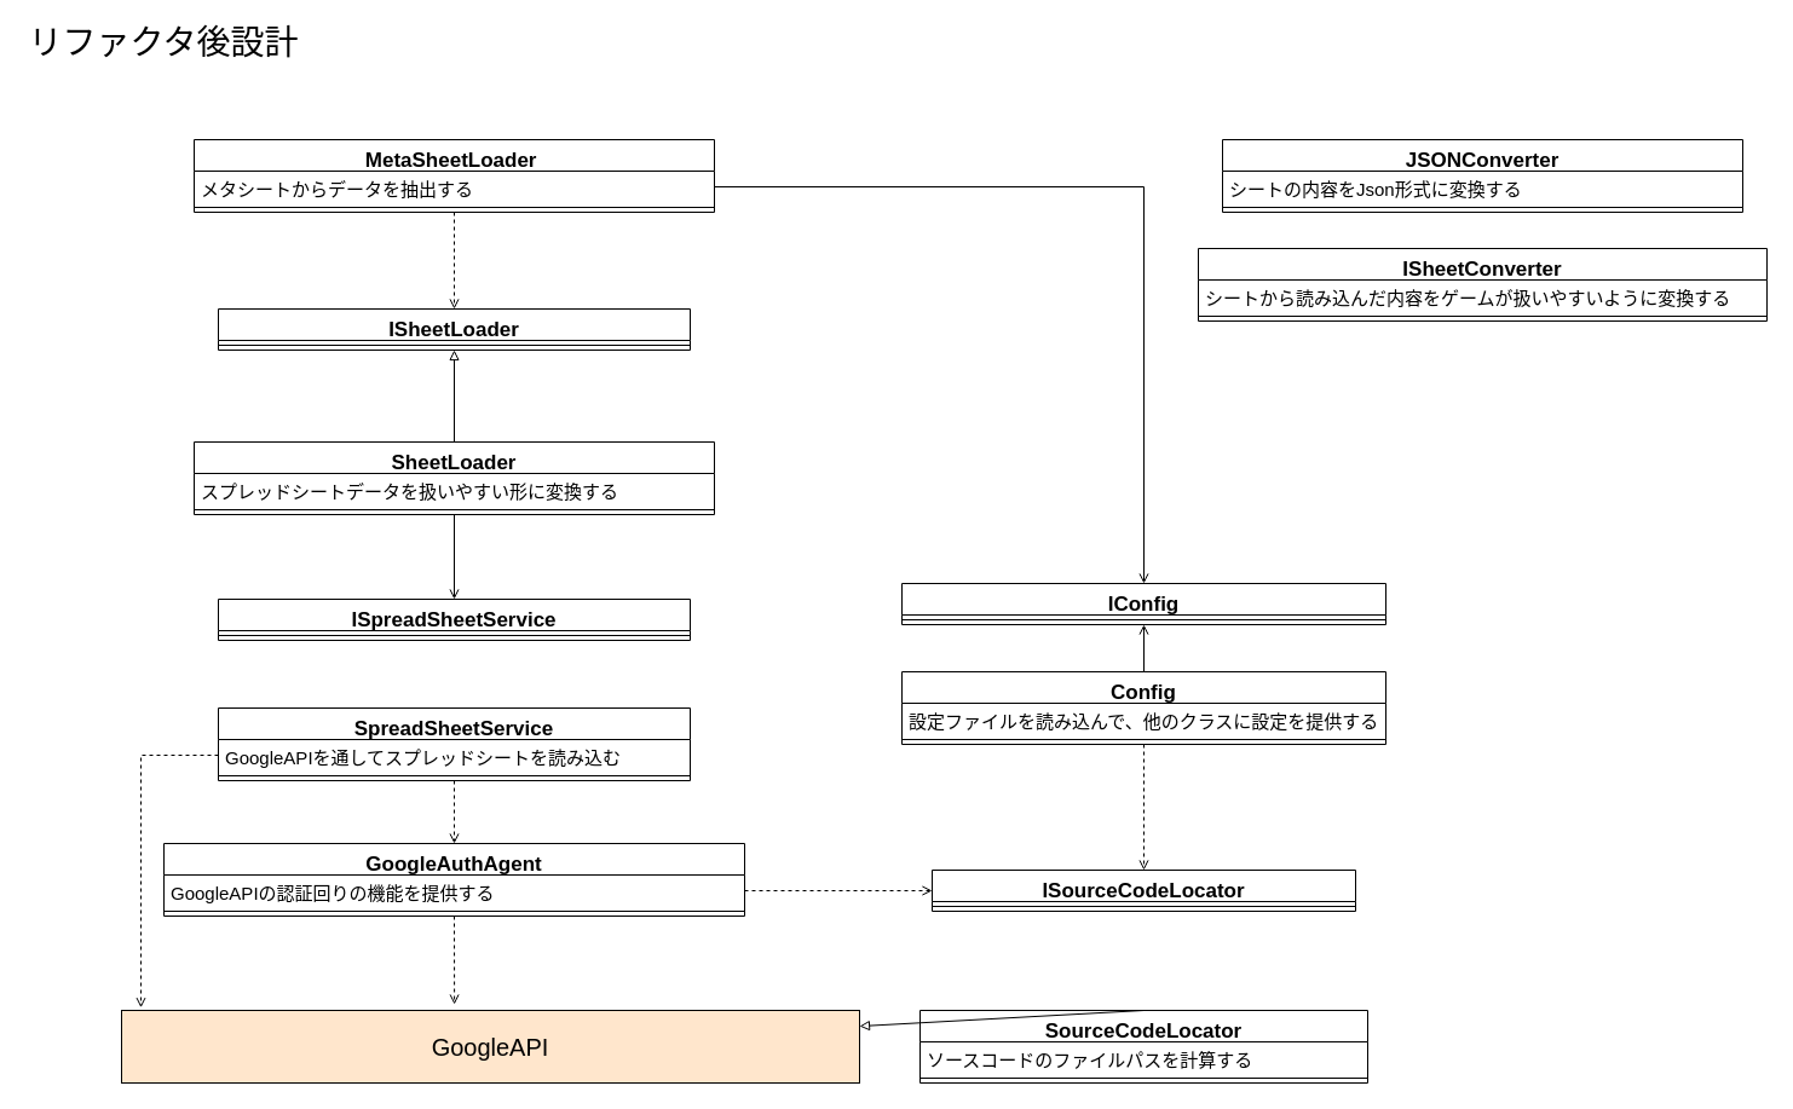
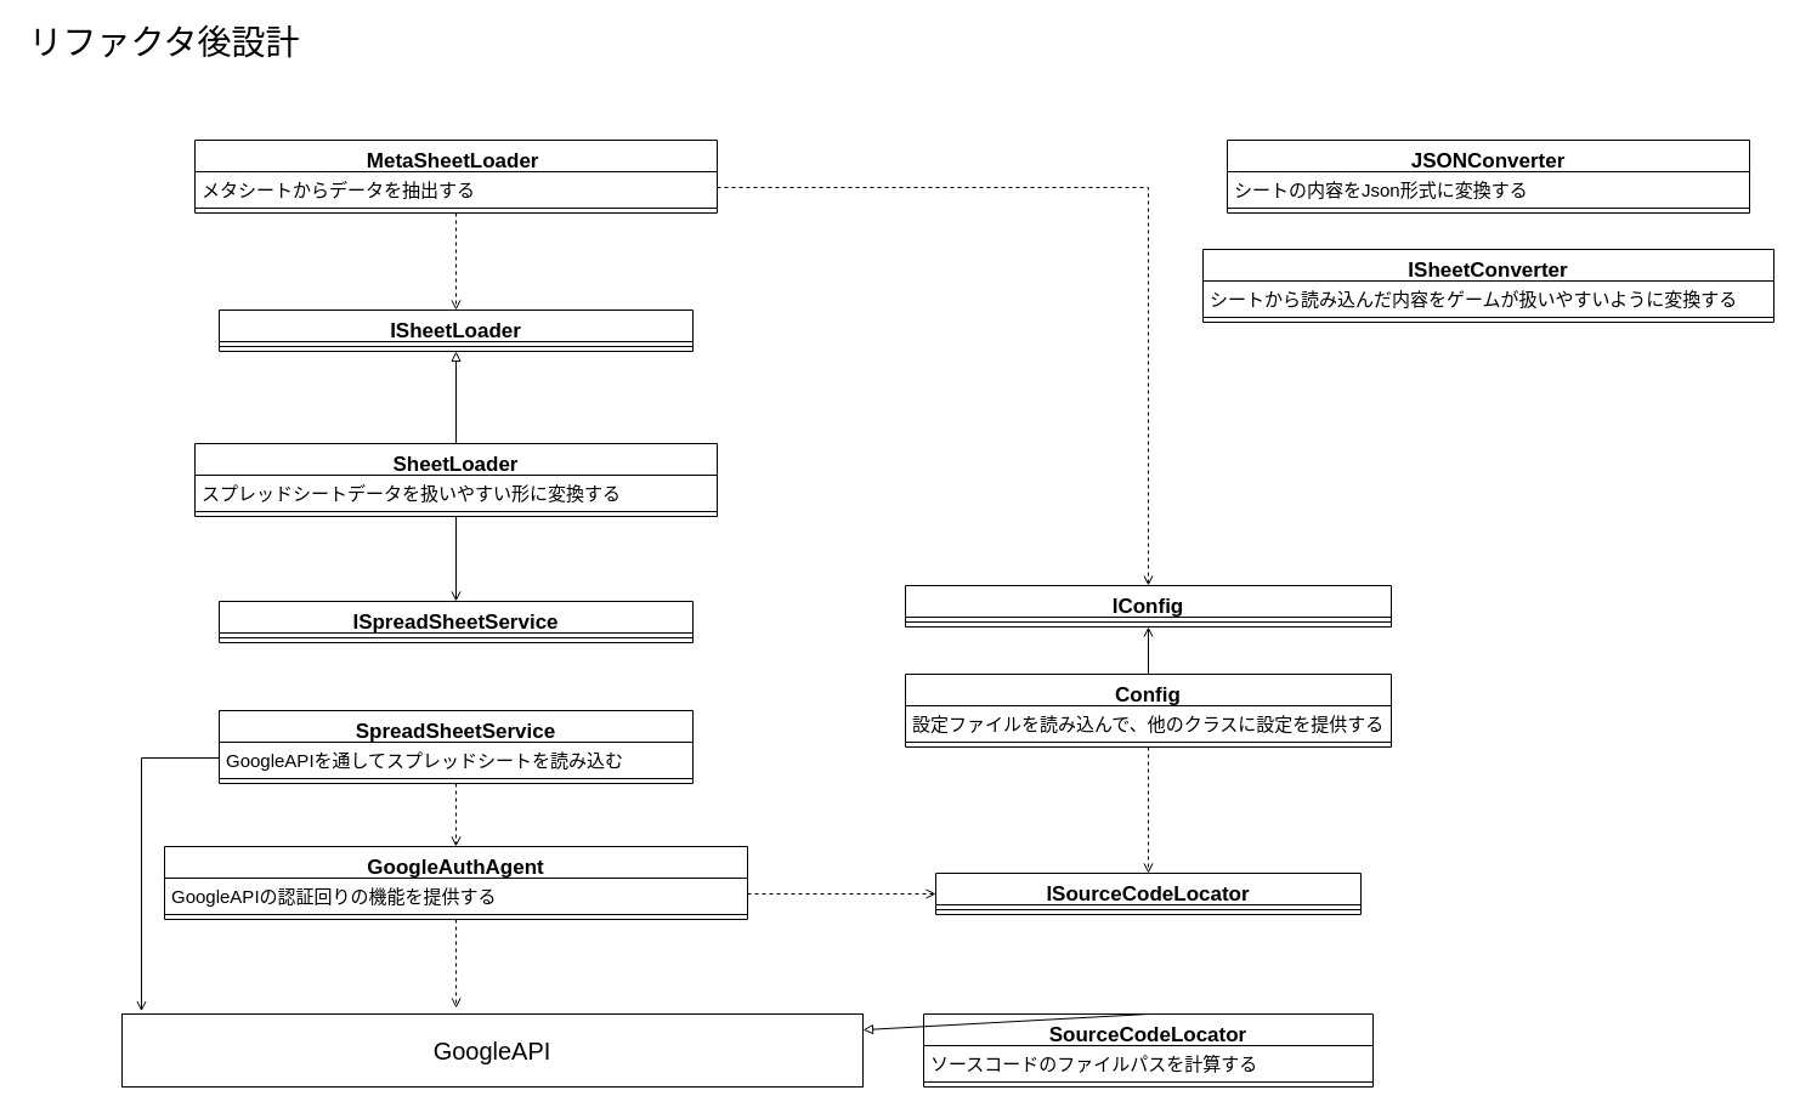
  <mxCell id="0" />
  <mxCell id="1" parent="0" />
  <mxCell id="2" value="&lt;font style=&quot;font-size: 28px;&quot;&gt;リファクタ後設計&lt;/font&gt;" style="text;html=1;strokeColor=none;fillColor=none;align=center;verticalAlign=middle;whiteSpace=wrap;rounded=0;fontSize=28;" parent="1" vertex="1"><mxGeometry x="20" y="20" width="230" height="30" as="geometry" /></mxCell>
- <mxCell id="3" value="&lt;font style=&quot;font-size: 20px;&quot;&gt;GoogleAPI&lt;/font&gt;" style="rounded=0;whiteSpace=wrap;html=1;fontSize=15;fillColor=#ffe6cc;" parent="1" vertex="1"><mxGeometry x="100" y="835" width="610" height="60" as="geometry" /></mxCell>
+ <mxCell id="3" value="&lt;font style=&quot;font-size: 20px;&quot;&gt;GoogleAPI&lt;/font&gt;" style="rounded=0;whiteSpace=wrap;html=1;fontSize=15;" parent="1" vertex="1"><mxGeometry x="100" y="835" width="610" height="60" as="geometry" /></mxCell>
  <mxCell id="4" value="GoogleAuthAgent" style="swimlane;fontStyle=1;align=center;verticalAlign=top;childLayout=stackLayout;horizontal=1;startSize=26;horizontalStack=0;resizeParent=1;resizeParentMax=0;resizeLast=0;collapsible=1;marginBottom=0;fontSize=17;" parent="1" vertex="1"><mxGeometry x="135" y="697" width="480" height="60" as="geometry" /></mxCell>
  <mxCell id="5" value="GoogleAPIの認証回りの機能を提供する" style="text;strokeColor=none;fillColor=none;align=left;verticalAlign=top;spacingLeft=4;spacingRight=4;overflow=hidden;rotatable=0;points=[[0,0.5],[1,0.5]];portConstraint=eastwest;fontSize=15;" parent="4" vertex="1"><mxGeometry y="26" width="480" height="26" as="geometry" /></mxCell>
  <mxCell id="6" value="" style="line;strokeWidth=1;fillColor=none;align=left;verticalAlign=middle;spacingTop=-1;spacingLeft=3;spacingRight=3;rotatable=0;labelPosition=right;points=[];portConstraint=eastwest;fontSize=20;" parent="4" vertex="1"><mxGeometry y="52" width="480" height="8" as="geometry" /></mxCell>
  <mxCell id="7" value="" style="endArrow=open;html=1;rounded=0;fontSize=20;exitX=0.5;exitY=1;exitDx=0;exitDy=0;entryX=0.451;entryY=-0.083;entryDx=0;entryDy=0;entryPerimeter=0;dashed=1;endFill=0;" parent="1" source="4" edge="1"><mxGeometry width="50" height="50" relative="1" as="geometry"><mxPoint x="510" y="665" as="sourcePoint" /><mxPoint x="375.11" y="830.02" as="targetPoint" /></mxGeometry></mxCell>
  <mxCell id="8" value="SpreadSheetService" style="swimlane;fontStyle=1;align=center;verticalAlign=top;childLayout=stackLayout;horizontal=1;startSize=26;horizontalStack=0;resizeParent=1;resizeParentMax=0;resizeLast=0;collapsible=1;marginBottom=0;fontSize=17;" parent="1" vertex="1"><mxGeometry x="180" y="585" width="390" height="60" as="geometry" /></mxCell>
  <mxCell id="9" value="GoogleAPIを通してスプレッドシートを読み込む" style="text;strokeColor=none;fillColor=none;align=left;verticalAlign=top;spacingLeft=4;spacingRight=4;overflow=hidden;rotatable=0;points=[[0,0.5],[1,0.5]];portConstraint=eastwest;fontSize=15;" parent="8" vertex="1"><mxGeometry y="26" width="390" height="26" as="geometry" /></mxCell>
  <mxCell id="10" value="" style="line;strokeWidth=1;fillColor=none;align=left;verticalAlign=middle;spacingTop=-1;spacingLeft=3;spacingRight=3;rotatable=0;labelPosition=right;points=[];portConstraint=eastwest;fontSize=20;" parent="8" vertex="1"><mxGeometry y="52" width="390" height="8" as="geometry" /></mxCell>
  <mxCell id="11" value="" style="endArrow=open;html=1;rounded=0;fontSize=20;exitX=0.5;exitY=1;exitDx=0;exitDy=0;entryX=0.5;entryY=0;entryDx=0;entryDy=0;dashed=1;endFill=0;" parent="1" source="8" target="4" edge="1"><mxGeometry width="50" height="50" relative="1" as="geometry"><mxPoint x="385" y="765" as="sourcePoint" /><mxPoint x="385.11" y="840.02" as="targetPoint" /></mxGeometry></mxCell>
- <mxCell id="12" value="" style="endArrow=open;html=1;rounded=0;fontSize=20;exitX=0;exitY=0.5;exitDx=0;exitDy=0;entryX=0.027;entryY=-0.038;entryDx=0;entryDy=0;dashed=1;endFill=0;entryPerimeter=0;edgeStyle=elbowEdgeStyle;" parent="1" source="9" target="3" edge="1"><mxGeometry width="50" height="50" relative="1" as="geometry"><mxPoint x="385" y="655" as="sourcePoint" /><mxPoint x="385" y="705" as="targetPoint" /><Array as="points"><mxPoint x="116" y="725" /></Array></mxGeometry></mxCell>
+ <mxCell id="12" value="" style="endArrow=open;html=1;rounded=0;fontSize=20;exitX=0;exitY=0.5;exitDx=0;exitDy=0;entryX=0.027;entryY=-0.038;entryDx=0;entryDy=0;dashed=0;endFill=0;entryPerimeter=0;edgeStyle=elbowEdgeStyle;" parent="1" source="9" target="3" edge="1"><mxGeometry width="50" height="50" relative="1" as="geometry"><mxPoint x="385" y="655" as="sourcePoint" /><mxPoint x="385" y="705" as="targetPoint" /><Array as="points"><mxPoint x="116" y="725" /></Array></mxGeometry></mxCell>
  <mxCell id="13" value="ISpreadSheetService" style="swimlane;fontStyle=1;align=center;verticalAlign=top;childLayout=stackLayout;horizontal=1;startSize=26;horizontalStack=0;resizeParent=1;resizeParentMax=0;resizeLast=0;collapsible=1;marginBottom=0;fontSize=17;" parent="1" vertex="1"><mxGeometry x="180" y="495" width="390" height="34" as="geometry" /></mxCell>
  <mxCell id="14" value="" style="line;strokeWidth=1;fillColor=none;align=left;verticalAlign=middle;spacingTop=-1;spacingLeft=3;spacingRight=3;rotatable=0;labelPosition=right;points=[];portConstraint=eastwest;fontSize=20;" parent="13" vertex="1"><mxGeometry y="26" width="390" height="8" as="geometry" /></mxCell>
  <mxCell id="15" value="SheetLoader" style="swimlane;fontStyle=1;align=center;verticalAlign=top;childLayout=stackLayout;horizontal=1;startSize=26;horizontalStack=0;resizeParent=1;resizeParentMax=0;resizeLast=0;collapsible=1;marginBottom=0;fontSize=17;" parent="1" vertex="1"><mxGeometry x="160" y="365" width="430" height="60" as="geometry" /></mxCell>
  <mxCell id="16" value="スプレッドシートデータを扱いやすい形に変換する" style="text;strokeColor=none;fillColor=none;align=left;verticalAlign=top;spacingLeft=4;spacingRight=4;overflow=hidden;rotatable=0;points=[[0,0.5],[1,0.5]];portConstraint=eastwest;fontSize=15;" parent="15" vertex="1"><mxGeometry y="26" width="430" height="26" as="geometry" /></mxCell>
  <mxCell id="17" value="" style="line;strokeWidth=1;fillColor=none;align=left;verticalAlign=middle;spacingTop=-1;spacingLeft=3;spacingRight=3;rotatable=0;labelPosition=right;points=[];portConstraint=eastwest;fontSize=20;" parent="15" vertex="1"><mxGeometry y="52" width="430" height="8" as="geometry" /></mxCell>
  <mxCell id="18" value="" style="endArrow=open;html=1;rounded=0;fontSize=20;exitX=0.5;exitY=1;exitDx=0;exitDy=0;entryX=0.5;entryY=0;entryDx=0;entryDy=0;endFill=0;dashed=0;" parent="1" source="15" target="13" edge="1"><mxGeometry width="50" height="50" relative="1" as="geometry"><mxPoint x="385" y="565" as="sourcePoint" /><mxPoint x="385" y="615" as="targetPoint" /></mxGeometry></mxCell>
  <mxCell id="19" value="MetaSheetLoader " style="swimlane;fontStyle=1;align=center;verticalAlign=top;childLayout=stackLayout;horizontal=1;startSize=26;horizontalStack=0;resizeParent=1;resizeParentMax=0;resizeLast=0;collapsible=1;marginBottom=0;fontSize=17;" parent="1" vertex="1"><mxGeometry x="160" y="115" width="430" height="60" as="geometry" /></mxCell>
  <mxCell id="20" value="メタシートからデータを抽出する" style="text;strokeColor=none;fillColor=none;align=left;verticalAlign=top;spacingLeft=4;spacingRight=4;overflow=hidden;rotatable=0;points=[[0,0.5],[1,0.5]];portConstraint=eastwest;fontSize=15;" parent="19" vertex="1"><mxGeometry y="26" width="430" height="26" as="geometry" /></mxCell>
  <mxCell id="21" value="" style="line;strokeWidth=1;fillColor=none;align=left;verticalAlign=middle;spacingTop=-1;spacingLeft=3;spacingRight=3;rotatable=0;labelPosition=right;points=[];portConstraint=eastwest;fontSize=20;" parent="19" vertex="1"><mxGeometry y="52" width="430" height="8" as="geometry" /></mxCell>
  <mxCell id="22" value="ISheetLoader" style="swimlane;fontStyle=1;align=center;verticalAlign=top;childLayout=stackLayout;horizontal=1;startSize=26;horizontalStack=0;resizeParent=1;resizeParentMax=0;resizeLast=0;collapsible=1;marginBottom=0;fontSize=17;" parent="1" vertex="1"><mxGeometry x="180" y="255" width="390" height="34" as="geometry" /></mxCell>
  <mxCell id="23" value="" style="line;strokeWidth=1;fillColor=none;align=left;verticalAlign=middle;spacingTop=-1;spacingLeft=3;spacingRight=3;rotatable=0;labelPosition=right;points=[];portConstraint=eastwest;fontSize=20;" parent="22" vertex="1"><mxGeometry y="26" width="390" height="8" as="geometry" /></mxCell>
  <mxCell id="24" value="" style="endArrow=block;html=1;rounded=0;fontSize=20;exitX=0.5;exitY=0;exitDx=0;exitDy=0;entryX=0.5;entryY=1;entryDx=0;entryDy=0;endFill=0;" parent="1" source="15" target="22" edge="1"><mxGeometry width="50" height="50" relative="1" as="geometry"><mxPoint x="385" y="595" as="sourcePoint" /><mxPoint x="385" y="539" as="targetPoint" /></mxGeometry></mxCell>
  <mxCell id="25" value="" style="endArrow=open;html=1;rounded=0;fontSize=20;exitX=0.5;exitY=1;exitDx=0;exitDy=0;entryX=0.5;entryY=0;entryDx=0;entryDy=0;endFill=0;dashed=1;" parent="1" source="19" target="22" edge="1"><mxGeometry width="50" height="50" relative="1" as="geometry"><mxPoint x="385" y="435" as="sourcePoint" /><mxPoint x="385" y="505" as="targetPoint" /></mxGeometry></mxCell>
  <mxCell id="26" value="SourceCodeLocator" style="swimlane;fontStyle=1;align=center;verticalAlign=top;childLayout=stackLayout;horizontal=1;startSize=26;horizontalStack=0;resizeParent=1;resizeParentMax=0;resizeLast=0;collapsible=1;marginBottom=0;fontSize=17;" parent="1" vertex="1"><mxGeometry x="760" y="835" width="370" height="60" as="geometry" /></mxCell>
  <mxCell id="27" value="ソースコードのファイルパスを計算する" style="text;strokeColor=none;fillColor=none;align=left;verticalAlign=top;spacingLeft=4;spacingRight=4;overflow=hidden;rotatable=0;points=[[0,0.5],[1,0.5]];portConstraint=eastwest;fontSize=15;" parent="26" vertex="1"><mxGeometry y="26" width="370" height="26" as="geometry" /></mxCell>
  <mxCell id="28" value="" style="line;strokeWidth=1;fillColor=none;align=left;verticalAlign=middle;spacingTop=-1;spacingLeft=3;spacingRight=3;rotatable=0;labelPosition=right;points=[];portConstraint=eastwest;fontSize=20;" parent="26" vertex="1"><mxGeometry y="52" width="370" height="8" as="geometry" /></mxCell>
  <mxCell id="29" value="ISourceCodeLocator" style="swimlane;fontStyle=1;align=center;verticalAlign=top;childLayout=stackLayout;horizontal=1;startSize=26;horizontalStack=0;resizeParent=1;resizeParentMax=0;resizeLast=0;collapsible=1;marginBottom=0;fontSize=17;" parent="1" vertex="1"><mxGeometry x="770" y="719" width="350" height="34" as="geometry" /></mxCell>
  <mxCell id="30" value="" style="line;strokeWidth=1;fillColor=none;align=left;verticalAlign=middle;spacingTop=-1;spacingLeft=3;spacingRight=3;rotatable=0;labelPosition=right;points=[];portConstraint=eastwest;fontSize=20;" parent="29" vertex="1"><mxGeometry y="26" width="350" height="8" as="geometry" /></mxCell>
  <mxCell id="31" value="" style="endArrow=open;html=1;rounded=0;fontSize=20;exitX=1;exitY=0.5;exitDx=0;exitDy=0;entryX=0;entryY=0.5;entryDx=0;entryDy=0;dashed=1;endFill=0;" parent="1" source="5" target="29" edge="1"><mxGeometry width="50" height="50" relative="1" as="geometry"><mxPoint x="385" y="765" as="sourcePoint" /><mxPoint x="385.11" y="840.02" as="targetPoint" /></mxGeometry></mxCell>
  <mxCell id="32" value="" style="endArrow=block;html=1;rounded=0;fontSize=20;exitX=0.5;exitY=0;exitDx=0;exitDy=0;endFill=0;" parent="1" source="26" target="3" edge="1"><mxGeometry width="50" height="50" relative="1" as="geometry"><mxPoint x="385" y="595" as="sourcePoint" /><mxPoint x="385" y="539" as="targetPoint" /></mxGeometry></mxCell>
- <mxCell id="33" value="" style="endArrow=open;html=1;rounded=0;fontSize=20;exitX=1;exitY=0.5;exitDx=0;exitDy=0;dashed=0;endFill=0;edgeStyle=elbowEdgeStyle;entryX=0.5;entryY=0;entryDx=0;entryDy=0;" parent="1" source="20" target="43" edge="1"><mxGeometry width="50" height="50" relative="1" as="geometry"><mxPoint x="625" y="746" as="sourcePoint" /><mxPoint x="940" y="455" as="targetPoint" /><Array as="points"><mxPoint x="945" y="445" /></Array></mxGeometry></mxCell>
+ <mxCell id="33" value="" style="endArrow=open;html=1;rounded=0;fontSize=20;exitX=1;exitY=0.5;exitDx=0;exitDy=0;dashed=1;endFill=0;edgeStyle=elbowEdgeStyle;entryX=0.5;entryY=0;entryDx=0;entryDy=0;" parent="1" source="20" target="43" edge="1"><mxGeometry width="50" height="50" relative="1" as="geometry"><mxPoint x="625" y="746" as="sourcePoint" /><mxPoint x="940" y="455" as="targetPoint" /><Array as="points"><mxPoint x="945" y="445" /></Array></mxGeometry></mxCell>
  <mxCell id="34" value="JSONConverter" style="swimlane;fontStyle=1;align=center;verticalAlign=top;childLayout=stackLayout;horizontal=1;startSize=26;horizontalStack=0;resizeParent=1;resizeParentMax=0;resizeLast=0;collapsible=1;marginBottom=0;fontSize=17;" parent="1" vertex="1"><mxGeometry x="1010" y="115" width="430" height="60" as="geometry" /></mxCell>
  <mxCell id="35" value="シートの内容をJson形式に変換する" style="text;strokeColor=none;fillColor=none;align=left;verticalAlign=top;spacingLeft=4;spacingRight=4;overflow=hidden;rotatable=0;points=[[0,0.5],[1,0.5]];portConstraint=eastwest;fontSize=15;" parent="34" vertex="1"><mxGeometry y="26" width="430" height="26" as="geometry" /></mxCell>
  <mxCell id="36" value="" style="line;strokeWidth=1;fillColor=none;align=left;verticalAlign=middle;spacingTop=-1;spacingLeft=3;spacingRight=3;rotatable=0;labelPosition=right;points=[];portConstraint=eastwest;fontSize=20;" parent="34" vertex="1"><mxGeometry y="52" width="430" height="8" as="geometry" /></mxCell>
  <mxCell id="37" value="ISheetConverter" style="swimlane;fontStyle=1;align=center;verticalAlign=top;childLayout=stackLayout;horizontal=1;startSize=26;horizontalStack=0;resizeParent=1;resizeParentMax=0;resizeLast=0;collapsible=1;marginBottom=0;fontSize=17;" parent="1" vertex="1"><mxGeometry x="990" y="205" width="470" height="60" as="geometry" /></mxCell>
  <mxCell id="38" value="シートから読み込んだ内容をゲームが扱いやすいように変換する" style="text;strokeColor=none;fillColor=none;align=left;verticalAlign=top;spacingLeft=4;spacingRight=4;overflow=hidden;rotatable=0;points=[[0,0.5],[1,0.5]];portConstraint=eastwest;fontSize=15;" parent="37" vertex="1"><mxGeometry y="26" width="470" height="26" as="geometry" /></mxCell>
  <mxCell id="39" value="" style="line;strokeWidth=1;fillColor=none;align=left;verticalAlign=middle;spacingTop=-1;spacingLeft=3;spacingRight=3;rotatable=0;labelPosition=right;points=[];portConstraint=eastwest;fontSize=20;" parent="37" vertex="1"><mxGeometry y="52" width="470" height="8" as="geometry" /></mxCell>
  <mxCell id="40" value="Config" style="swimlane;fontStyle=1;align=center;verticalAlign=top;childLayout=stackLayout;horizontal=1;startSize=26;horizontalStack=0;resizeParent=1;resizeParentMax=0;resizeLast=0;collapsible=1;marginBottom=0;fontSize=17;" vertex="1" parent="1"><mxGeometry x="745" y="555" width="400" height="60" as="geometry" /></mxCell>
  <mxCell id="41" value="設定ファイルを読み込んで、他のクラスに設定を提供する" style="text;strokeColor=none;fillColor=none;align=left;verticalAlign=top;spacingLeft=4;spacingRight=4;overflow=hidden;rotatable=0;points=[[0,0.5],[1,0.5]];portConstraint=eastwest;fontSize=15;" vertex="1" parent="40"><mxGeometry y="26" width="400" height="26" as="geometry" /></mxCell>
  <mxCell id="42" value="" style="line;strokeWidth=1;fillColor=none;align=left;verticalAlign=middle;spacingTop=-1;spacingLeft=3;spacingRight=3;rotatable=0;labelPosition=right;points=[];portConstraint=eastwest;fontSize=20;" vertex="1" parent="40"><mxGeometry y="52" width="400" height="8" as="geometry" /></mxCell>
  <mxCell id="43" value="IConfig" style="swimlane;fontStyle=1;align=center;verticalAlign=top;childLayout=stackLayout;horizontal=1;startSize=26;horizontalStack=0;resizeParent=1;resizeParentMax=0;resizeLast=0;collapsible=1;marginBottom=0;fontSize=17;" vertex="1" parent="1"><mxGeometry x="745" y="482" width="400" height="34" as="geometry" /></mxCell>
  <mxCell id="44" value="" style="line;strokeWidth=1;fillColor=none;align=left;verticalAlign=middle;spacingTop=-1;spacingLeft=3;spacingRight=3;rotatable=0;labelPosition=right;points=[];portConstraint=eastwest;fontSize=20;" vertex="1" parent="43"><mxGeometry y="26" width="400" height="8" as="geometry" /></mxCell>
  <mxCell id="45" value="" style="endArrow=open;html=1;rounded=0;fontSize=20;exitX=0.5;exitY=0;exitDx=0;exitDy=0;entryX=0.5;entryY=1;entryDx=0;entryDy=0;endFill=0;" edge="1" parent="1" source="40" target="43"><mxGeometry width="50" height="50" relative="1" as="geometry"><mxPoint x="385" y="595" as="sourcePoint" /><mxPoint x="385" y="539" as="targetPoint" /></mxGeometry></mxCell>
  <mxCell id="46" value="" style="endArrow=open;html=1;rounded=0;fontSize=20;exitX=0.5;exitY=1;exitDx=0;exitDy=0;entryX=0.5;entryY=0;entryDx=0;entryDy=0;dashed=1;endFill=0;" edge="1" parent="1" source="40" target="29"><mxGeometry width="50" height="50" relative="1" as="geometry"><mxPoint x="385" y="655" as="sourcePoint" /><mxPoint x="385" y="707" as="targetPoint" /></mxGeometry></mxCell>
